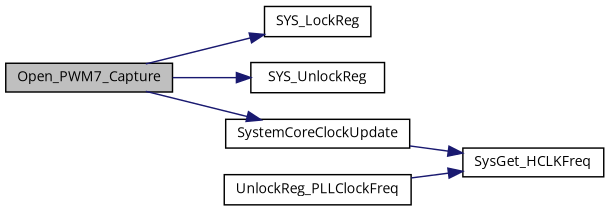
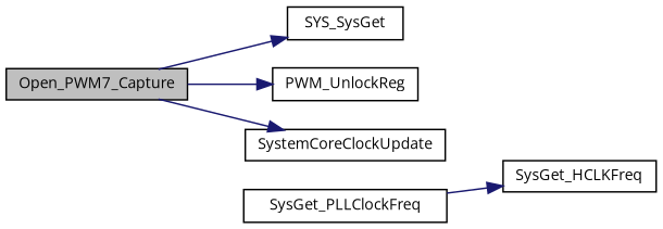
  digraph {
    fontname="Open Sans"
    rankdir=LR
    node [color=black fillcolor=white fontname="Open Sans" fontsize=10 shape=record style=filled]
    edge [color=midnightblue fontname="Open Sans" fontsize=10 labelfontname=Helvetica labelfontsize=10 style=solid]
    n1 [fillcolor=grey75 fontcolor=black height=0.2 label=Open_PWM7_Capture width=0.4]
-   n2 [height=0.2 label=SYS_LockReg width=0.4]
-   n3 [height=0.2 label=SYS_UnlockReg width=0.4]
+   n2 [height=0.2 label=SYS_SysGet width=0.4]
+   n3 [height=0.2 label=PWM_UnlockReg width=0.4]
    n4 [height=0.2 label=SystemCoreClockUpdate width=0.4]
    n5 [height=0.2 label=SysGet_HCLKFreq width=0.4]
-   n6 [height=0.2 label=UnlockReg_PLLClockFreq width=0.4]
+   n6 [height=0.2 label=SysGet_PLLClockFreq width=0.4]
    n1 -> n2
    n1 -> n3
    n1 -> n4
-   n4 -> n5
    n6 -> n5
  }
